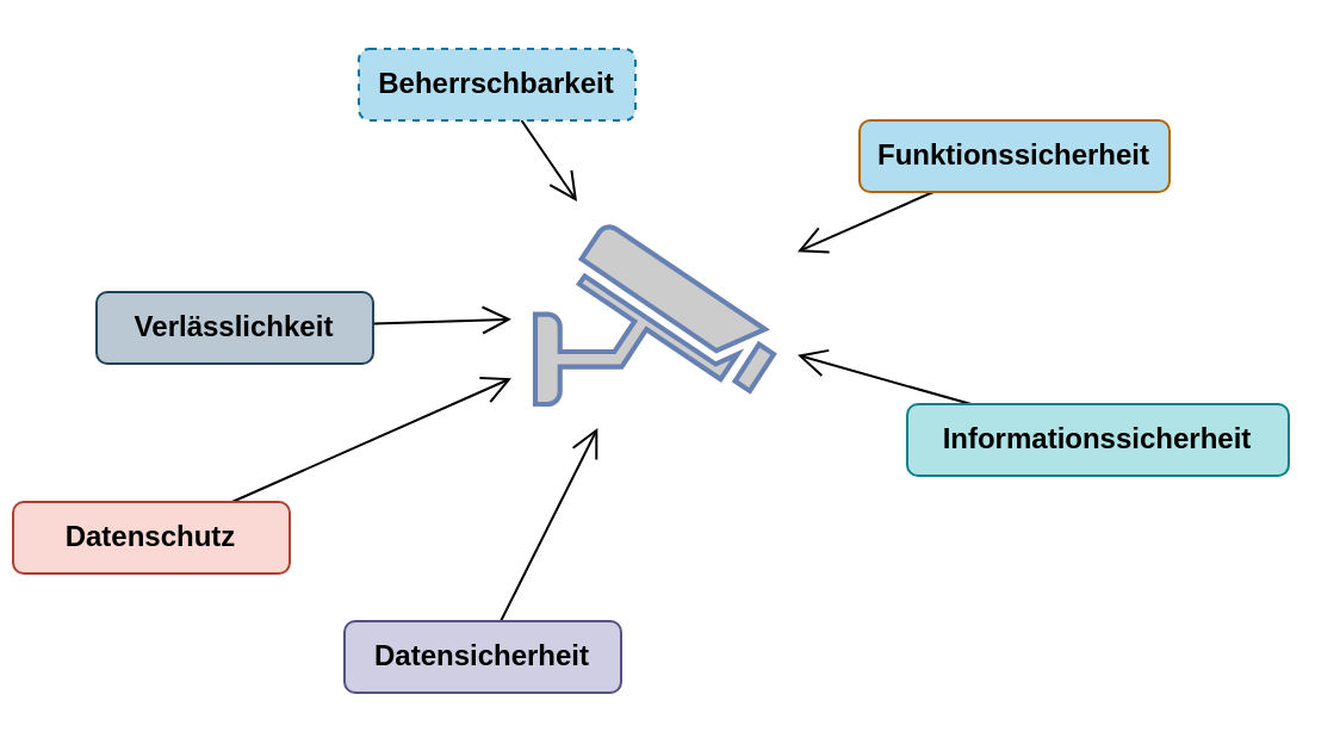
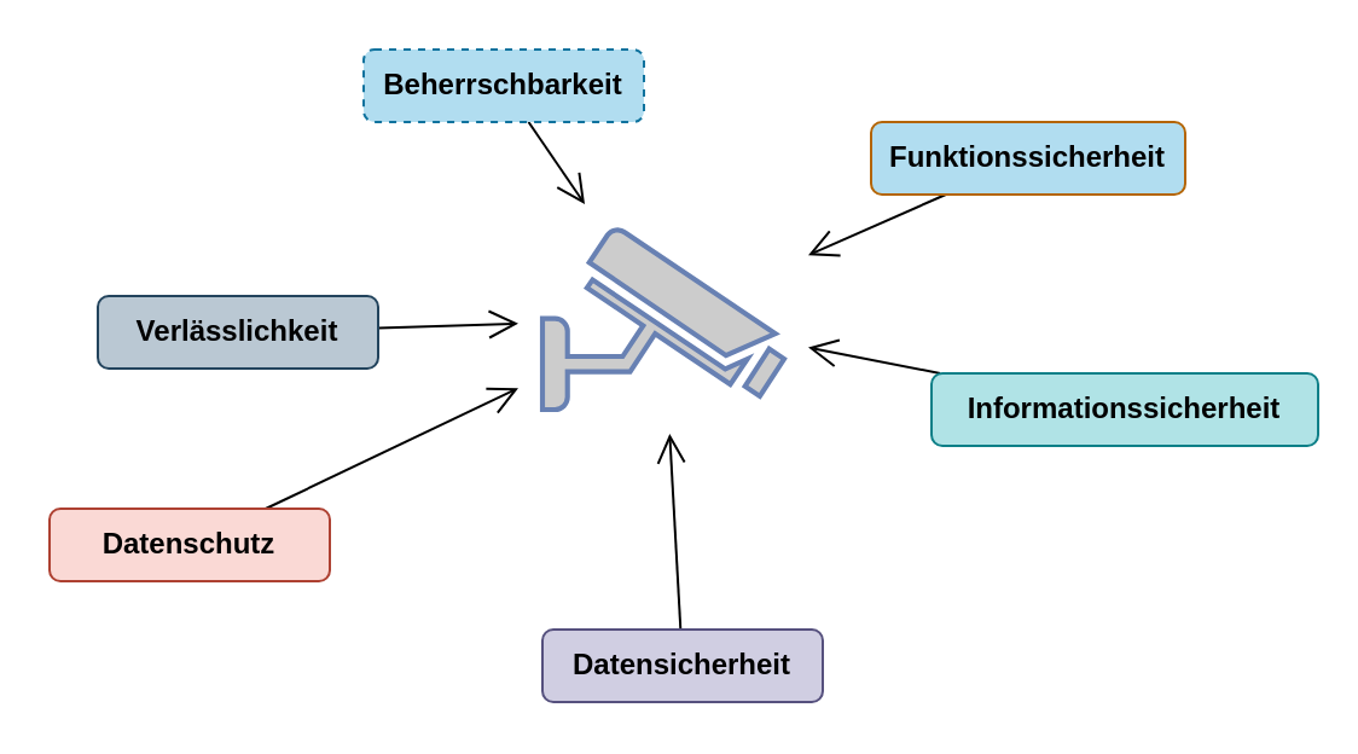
  <mxCell id="0" />
  <mxCell id="1" parent="0" />
  <mxCell id="2" value="" style="fontColor=#0066CC;verticalAlign=top;verticalLabelPosition=bottom;labelPosition=center;align=center;html=1;outlineConnect=0;fillColor=#CCCCCC;strokeColor=#6881B3;gradientColor=none;gradientDirection=north;strokeWidth=2;shape=mxgraph.networks.security_camera;perimeterSpacing=10;" vertex="1" parent="1"><mxGeometry x="224" y="94" width="100" height="75" as="geometry" /></mxCell>
  <mxCell id="3" style="edgeStyle=none;rounded=0;orthogonalLoop=1;jettySize=auto;html=1;endArrow=open;endFill=0;endSize=10;" edge="1" parent="1" source="4" target="2"><mxGeometry relative="1" as="geometry" /></mxCell>
  <mxCell id="4" value="&lt;b&gt;Funktionssicherheit&lt;/b&gt;" style="rounded=1;whiteSpace=wrap;html=1;fillColor=#b1ddf0;strokeColor=#b46504;" vertex="1" parent="1"><mxGeometry x="360" y="50" width="130" height="30" as="geometry" /></mxCell>
  <mxCell id="5" style="edgeStyle=none;rounded=0;orthogonalLoop=1;jettySize=auto;html=1;endArrow=open;endFill=0;endSize=10;" edge="1" parent="1" source="6" target="2"><mxGeometry relative="1" as="geometry" /></mxCell>
- <mxCell id="6" value="&lt;b&gt;Informationssicherheit&lt;/b&gt;" style="rounded=1;whiteSpace=wrap;html=1;fillColor=#b0e3e6;strokeColor=#0e8088;" vertex="1" parent="1"><mxGeometry x="380" y="169" width="160" height="30" as="geometry" /></mxCell>
+ <mxCell id="6" value="&lt;b&gt;Informationssicherheit&lt;/b&gt;" style="rounded=1;whiteSpace=wrap;html=1;fillColor=#b0e3e6;strokeColor=#0e8088;" vertex="1" parent="1"><mxGeometry x="385" y="154" width="160" height="30" as="geometry" /></mxCell>
  <mxCell id="7" style="edgeStyle=none;rounded=0;orthogonalLoop=1;jettySize=auto;html=1;endArrow=open;endFill=0;endSize=10;" edge="1" parent="1" source="8" target="2"><mxGeometry relative="1" as="geometry" /></mxCell>
- <mxCell id="8" value="&lt;b&gt;Datensicherheit&lt;/b&gt;" style="rounded=1;whiteSpace=wrap;html=1;fillColor=#d0cee2;strokeColor=#56517e;" vertex="1" parent="1"><mxGeometry x="144" y="260" width="116" height="30" as="geometry" /></mxCell>
+ <mxCell id="8" value="&lt;b&gt;Datensicherheit&lt;/b&gt;" style="rounded=1;whiteSpace=wrap;html=1;fillColor=#d0cee2;strokeColor=#56517e;" vertex="1" parent="1"><mxGeometry x="224" y="260" width="116" height="30" as="geometry" /></mxCell>
  <mxCell id="9" style="edgeStyle=none;rounded=0;orthogonalLoop=1;jettySize=auto;html=1;endArrow=open;endFill=0;endSize=10;" edge="1" parent="1" source="10" target="2"><mxGeometry relative="1" as="geometry" /></mxCell>
- <mxCell id="10" value="&lt;b&gt;Datenschutz&lt;/b&gt;" style="rounded=1;whiteSpace=wrap;html=1;fillColor=#fad9d5;strokeColor=#ae4132;" vertex="1" parent="1"><mxGeometry x="5" y="210" width="116" height="30" as="geometry" /></mxCell>
+ <mxCell id="10" value="&lt;b&gt;Datenschutz&lt;/b&gt;" style="rounded=1;whiteSpace=wrap;html=1;fillColor=#fad9d5;strokeColor=#ae4132;" vertex="1" parent="1"><mxGeometry x="20" y="210" width="116" height="30" as="geometry" /></mxCell>
  <mxCell id="11" style="rounded=0;orthogonalLoop=1;jettySize=auto;html=1;endSize=10;endArrow=open;endFill=0;" edge="1" parent="1" source="12" target="2"><mxGeometry relative="1" as="geometry" /></mxCell>
  <mxCell id="12" value="&lt;b&gt;Beherrschbarkeit&lt;/b&gt;" style="rounded=1;whiteSpace=wrap;html=1;fillColor=#b1ddf0;strokeColor=#10739e;dashed=1;" vertex="1" parent="1"><mxGeometry x="150" y="20" width="116" height="30" as="geometry" /></mxCell>
  <mxCell id="13" style="edgeStyle=none;rounded=0;orthogonalLoop=1;jettySize=auto;html=1;endArrow=open;endFill=0;endSize=10;" edge="1" parent="1" source="14" target="2"><mxGeometry relative="1" as="geometry" /></mxCell>
  <mxCell id="14" value="&lt;b&gt;Verlässlichkeit&lt;/b&gt;" style="rounded=1;whiteSpace=wrap;html=1;fillColor=#bac8d3;strokeColor=#23445d;" vertex="1" parent="1"><mxGeometry x="40" y="122" width="116" height="30" as="geometry" /></mxCell>
